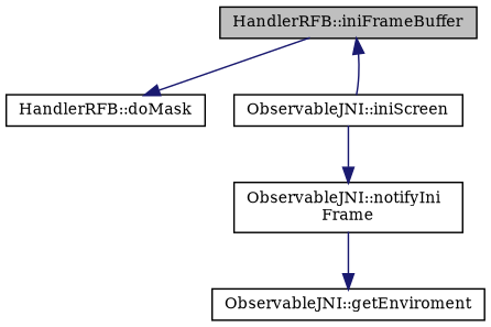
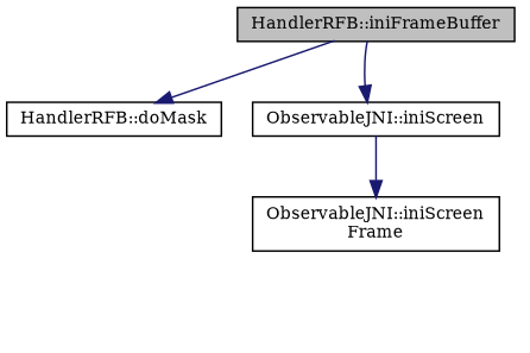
  digraph {
    fontname="DejaVu Serif"
    rankdir=TB
    node [color=black fillcolor=white fontname="DejaVu Serif" fontsize=10 shape=record style=filled]
    edge [color=midnightblue fontname="DejaVu Serif" fontsize=10 labelfontname=Helvetica labelfontsize=10 style=solid]
    n1 [fillcolor=grey75 fontcolor=black height=0.2 label="HandlerRFB::iniFrameBuffer" width=0.4]
    n2 [height=0.2 label="HandlerRFB::doMask" width=0.4]
    n3 [height=0.2 label="ObservableJNI::iniScreen" width=0.4]
-   n4 [height=0.2 label="ObservableJNI::notifyIni\lFrame" width=0.4]
-   n5 [height=0.2 label="ObservableJNI::getEnviroment" width=0.4]
+   n4 [height=0.2 label="ObservableJNI::iniScreen\lFrame" width=0.4]
    n1 -> n2
-   n3 -> n1
+   n1 -> n3
    n3 -> n4
-   n4 -> n5
  }
